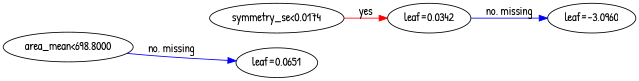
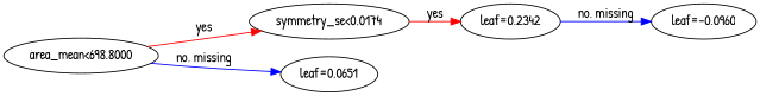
  digraph {
    fontname="Patrick Hand"
    rankdir=LR
    node [fontname="Patrick Hand"]
    edge [color="#FF0000" fontname="Patrick Hand"]
    n1 [label="area_mean<698.8000"]
    n2 [label="symmetry_se<0.0174"]
    n3 [label="leaf=0.0651"]
-   n4 [label="leaf=0.0342"]
-   n5 [label="leaf=-3.0960"]
+   n4 [label="leaf=0.2342"]
+   n5 [label="leaf=-0.0960"]
+   n1 -> n2 [label=yes]
    n1 -> n3 [color="#0000FF" label="no, missing"]
    n2 -> n4 [label=yes]
    n4 -> n5 [color="#0000FF" label="no, missing"]
  }
